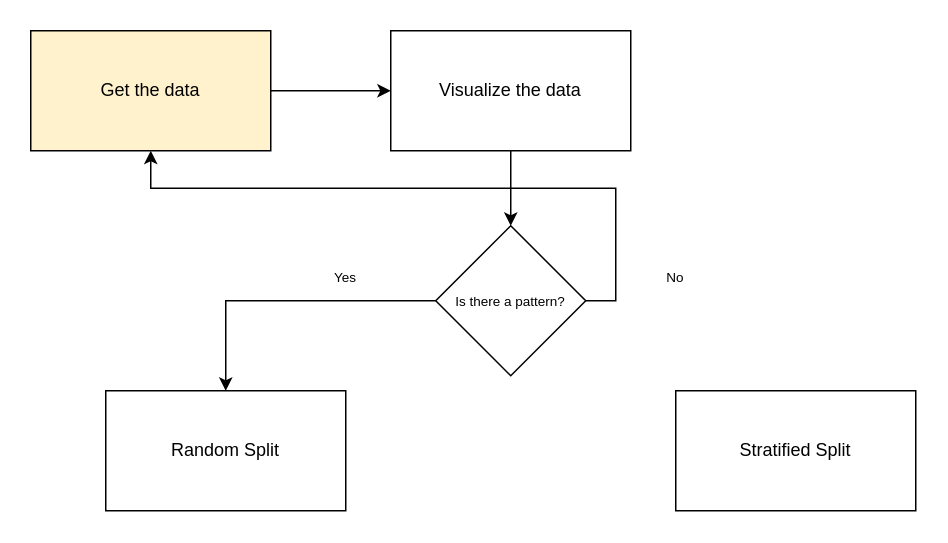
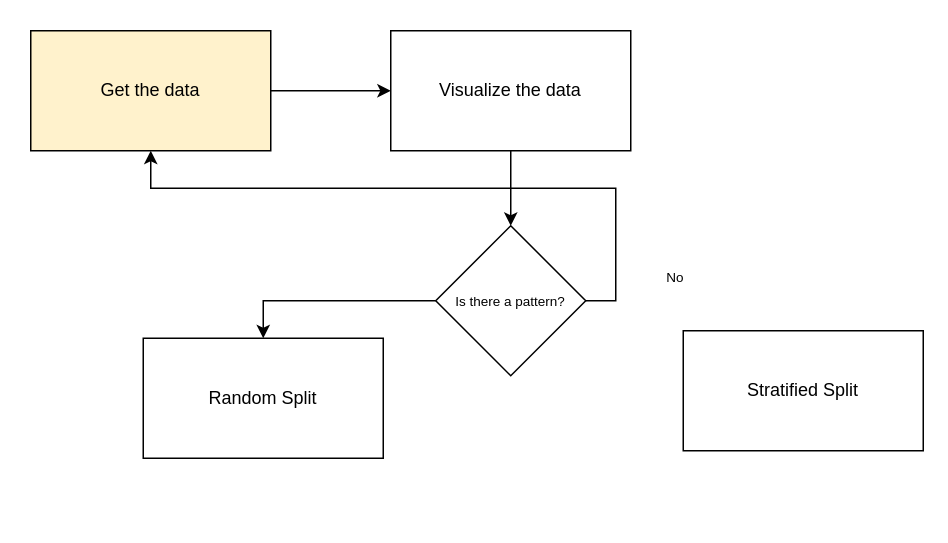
  <mxCell id="0" />
  <mxCell id="1" parent="0" />
  <mxCell id="2" style="edgeStyle=orthogonalEdgeStyle;rounded=0;orthogonalLoop=1;jettySize=auto;html=1;exitX=1;exitY=0.5;exitDx=0;exitDy=0;entryX=0;entryY=0.5;entryDx=0;entryDy=0;" edge="1" parent="1" source="3" target="6"><mxGeometry relative="1" as="geometry" /></mxCell>
  <mxCell id="3" value="Get the data" style="rounded=0;whiteSpace=wrap;html=1;fillColor=#fff2cc;" vertex="1" parent="1"><mxGeometry x="20" y="20" width="160" height="80" as="geometry" /></mxCell>
- <mxCell id="4" value="Random Split" style="rounded=0;whiteSpace=wrap;html=1;" vertex="1" parent="1"><mxGeometry x="70" y="260" width="160" height="80" as="geometry" /></mxCell>
+ <mxCell id="4" value="Random Split" style="rounded=0;whiteSpace=wrap;html=1;" vertex="1" parent="1"><mxGeometry x="95" y="225" width="160" height="80" as="geometry" /></mxCell>
  <mxCell id="5" style="edgeStyle=orthogonalEdgeStyle;rounded=0;orthogonalLoop=1;jettySize=auto;html=1;exitX=0.5;exitY=1;exitDx=0;exitDy=0;entryX=0.5;entryY=0;entryDx=0;entryDy=0;" edge="1" parent="1" source="6" target="9"><mxGeometry relative="1" as="geometry" /></mxCell>
  <mxCell id="6" value="Visualize the data" style="rounded=0;whiteSpace=wrap;html=1;" vertex="1" parent="1"><mxGeometry x="260" y="20" width="160" height="80" as="geometry" /></mxCell>
  <mxCell id="7" style="edgeStyle=orthogonalEdgeStyle;rounded=0;orthogonalLoop=1;jettySize=auto;html=1;exitX=0;exitY=0.5;exitDx=0;exitDy=0;entryX=0.5;entryY=0;entryDx=0;entryDy=0;fontSize=9;" edge="1" parent="1" source="9" target="4"><mxGeometry relative="1" as="geometry" /></mxCell>
  <mxCell id="8" style="edgeStyle=orthogonalEdgeStyle;rounded=0;orthogonalLoop=1;jettySize=auto;html=1;exitX=1;exitY=0.5;exitDx=0;exitDy=0;fontSize=9;" edge="1" parent="1" source="9" target="3"><mxGeometry relative="1" as="geometry" /></mxCell>
  <mxCell id="9" value="&lt;font style=&quot;font-size: 9px;&quot;&gt;Is there a pattern?&lt;/font&gt;" style="rhombus;whiteSpace=wrap;html=1;" vertex="1" parent="1"><mxGeometry x="290" y="150" width="100" height="100" as="geometry" /></mxCell>
- <mxCell id="10" value="Yes" style="text;html=1;strokeColor=none;fillColor=none;align=center;verticalAlign=middle;whiteSpace=wrap;rounded=0;fontSize=9;" vertex="1" parent="1"><mxGeometry x="200" y="170" width="60" height="30" as="geometry" /></mxCell>
- <mxCell id="11" value="Stratified Split" style="rounded=0;whiteSpace=wrap;html=1;" vertex="1" parent="1"><mxGeometry x="450" y="260" width="160" height="80" as="geometry" /></mxCell>
+ <mxCell id="11" value="Stratified Split" style="rounded=0;whiteSpace=wrap;html=1;" vertex="1" parent="1"><mxGeometry x="455" y="220" width="160" height="80" as="geometry" /></mxCell>
  <mxCell id="12" value="No" style="text;html=1;strokeColor=none;fillColor=none;align=center;verticalAlign=middle;whiteSpace=wrap;rounded=0;fontSize=9;" vertex="1" parent="1"><mxGeometry x="420" y="170" width="60" height="30" as="geometry" /></mxCell>
